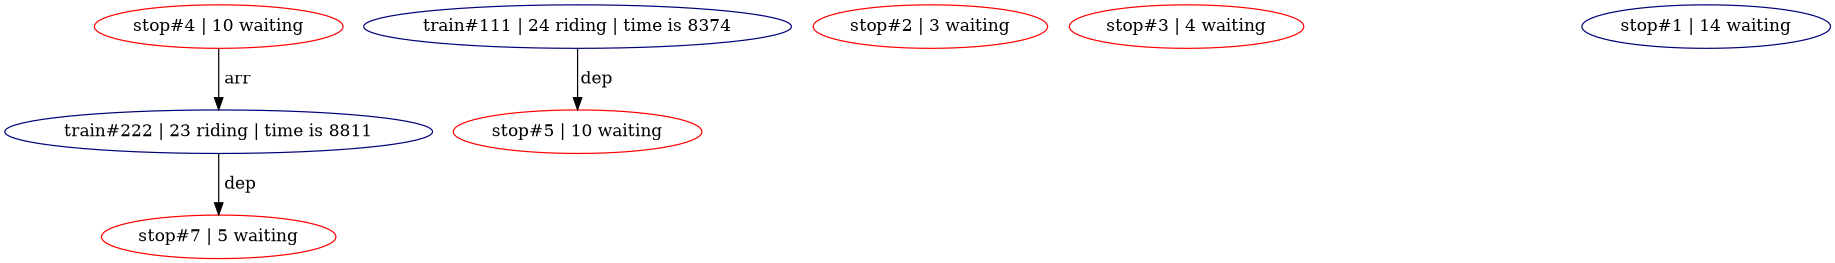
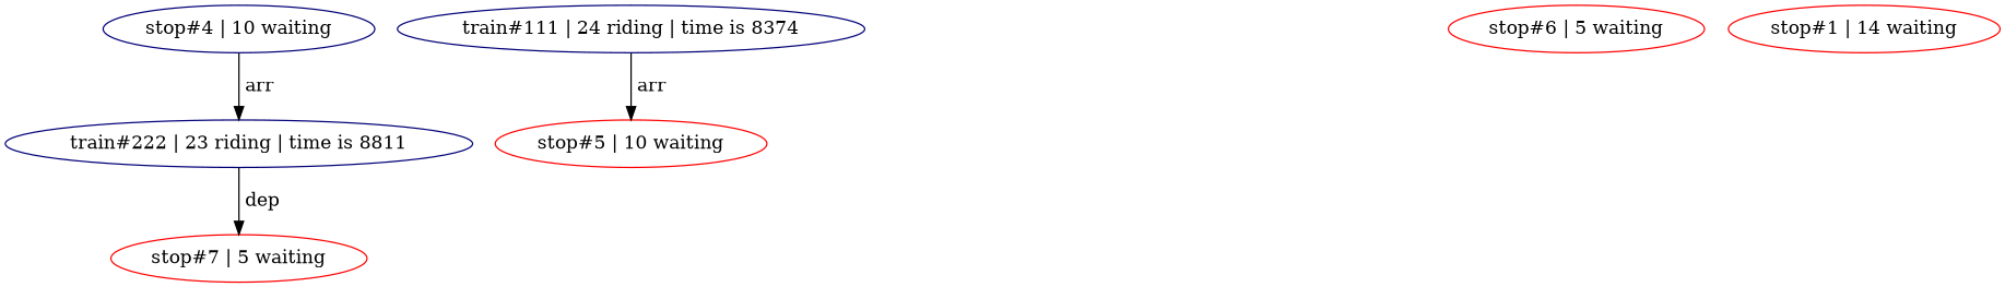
  digraph {
    node [color="#FF0000"]
    n1 [color="#000077 " label="train#222 | 23 riding | time is 8811"]
    n2 [label="stop#7 | 5 waiting"]
    n3 [color="#000077 " label="train#111 | 24 riding | time is 8374"]
    n4 [label="stop#5 | 10 waiting"]
-   n5 [label="stop#2 | 3 waiting"]
-   n6 [label="stop#3 | 4 waiting"]
-   n8 [label="stop#4 | 10 waiting"]
-   n9 [color="#000077" label="stop#1 | 14 waiting"]
+   n7 [label="stop#6 | 5 waiting"]
+   n8 [color="#000077" label="stop#4 | 10 waiting"]
+   n9 [label="stop#1 | 14 waiting"]
    n1 -> n2 [label=" dep"]
-   n3 -> n4 [label=" dep"]
+   n3 -> n4 [label=" arr"]
    n8 -> n1 [label=" arr"]
  }
